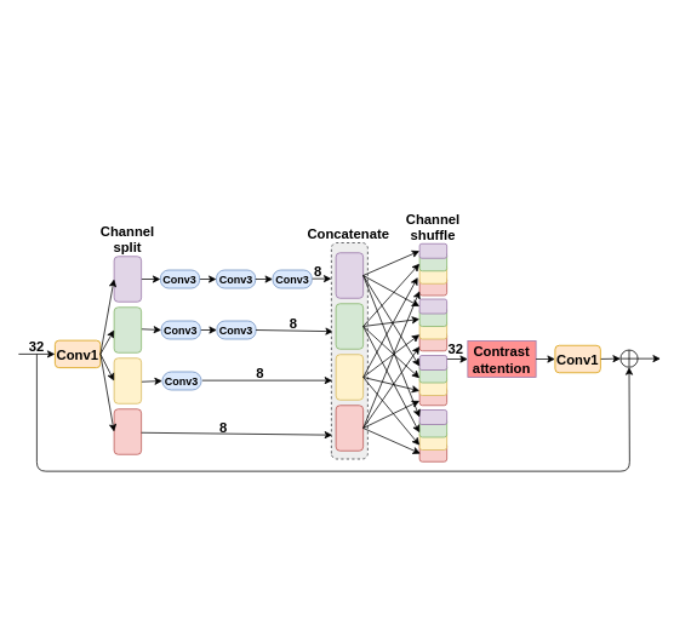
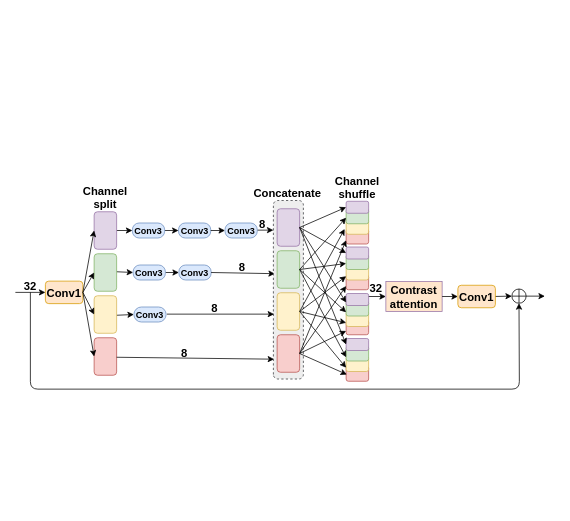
  <mxCell id="0" />
  <mxCell id="1" parent="0" />
  <mxCell id="2" value="" style="group;rotation=-90;" parent="1" vertex="1" connectable="0"><mxGeometry x="150" y="20.5" width="566" height="651" as="geometry" /></mxCell>
  <mxCell id="3" value="" style="rounded=1;whiteSpace=wrap;html=1;fillColor=#f8cecc;strokeColor=#b85450;rotation=-90;" parent="2" vertex="1"><mxGeometry x="-35" y="439" width="50" height="30" as="geometry" /></mxCell>
  <mxCell id="4" value="" style="endArrow=classic;html=1;exitX=0.5;exitY=1;exitDx=0;exitDy=0;strokeWidth=1;entryX=0.111;entryY=0.025;entryDx=0;entryDy=0;entryPerimeter=0;" parent="2" target="32" edge="1"><mxGeometry width="50" height="50" relative="1" as="geometry"><mxPoint x="5" y="455" as="sourcePoint" /><mxPoint x="190" y="467.5" as="targetPoint" /></mxGeometry></mxCell>
  <mxCell id="5" value="" style="endArrow=classic;html=1;exitX=0.022;exitY=1.1;exitDx=0;exitDy=0;exitPerimeter=0;strokeWidth=1;entryX=0;entryY=0.5;entryDx=0;entryDy=0;" parent="2" target="6" edge="1"><mxGeometry width="50" height="50" relative="1" as="geometry"><mxPoint x="5" y="399" as="sourcePoint" /><mxPoint x="35" y="398" as="targetPoint" /></mxGeometry></mxCell>
  <mxCell id="6" value="&lt;b&gt;Conv3&lt;/b&gt;" style="rounded=1;whiteSpace=wrap;html=1;fillColor=#dae8fc;strokeColor=#6c8ebf;arcSize=50;rotation=0;" parent="2" vertex="1"><mxGeometry x="28" y="388" width="43" height="20" as="geometry" /></mxCell>
  <mxCell id="7" value="" style="endArrow=classic;html=1;exitX=0.022;exitY=1.1;exitDx=0;exitDy=0;exitPerimeter=0;strokeWidth=1;entryX=0;entryY=0.5;entryDx=0;entryDy=0;" parent="2" target="18" edge="1"><mxGeometry width="50" height="50" relative="1" as="geometry"><mxPoint x="5" y="341" as="sourcePoint" /><mxPoint x="35" y="340" as="targetPoint" /></mxGeometry></mxCell>
  <mxCell id="8" value="" style="endArrow=classic;html=1;exitX=0.5;exitY=1;exitDx=0;exitDy=0;strokeWidth=1;entryX=0;entryY=0.5;entryDx=0;entryDy=0;" parent="2" source="17" target="19" edge="1"><mxGeometry width="50" height="50" relative="1" as="geometry"><mxPoint x="15" y="323" as="sourcePoint" /><mxPoint x="33" y="323" as="targetPoint" /></mxGeometry></mxCell>
  <mxCell id="9" value="" style="endArrow=classic;html=1;strokeWidth=1;entryX=0;entryY=0.5;entryDx=0;entryDy=0;exitX=1;exitY=0.5;exitDx=0;exitDy=0;" parent="2" source="19" target="10" edge="1"><mxGeometry width="50" height="50" relative="1" as="geometry"><mxPoint x="60" y="237.5" as="sourcePoint" /><mxPoint x="92" y="328.5" as="targetPoint" /></mxGeometry></mxCell>
  <mxCell id="10" value="&lt;b&gt;Conv3&lt;/b&gt;" style="rounded=1;whiteSpace=wrap;html=1;fillColor=#dae8fc;strokeColor=#6c8ebf;arcSize=45;rotation=0;" parent="2" vertex="1"><mxGeometry x="87.5" y="276" width="43" height="20" as="geometry" /></mxCell>
  <mxCell id="11" value="" style="endArrow=classic;html=1;strokeWidth=1;entryX=0;entryY=0.5;entryDx=0;entryDy=0;exitX=1;exitY=0.5;exitDx=0;exitDy=0;" parent="2" source="18" target="12" edge="1"><mxGeometry width="50" height="50" relative="1" as="geometry"><mxPoint x="100" y="317.5" as="sourcePoint" /><mxPoint x="113" y="339.5" as="targetPoint" /></mxGeometry></mxCell>
  <mxCell id="12" value="&lt;b&gt;Conv3&lt;/b&gt;" style="rounded=1;whiteSpace=wrap;html=1;fillColor=#dae8fc;strokeColor=#6c8ebf;arcSize=45;rotation=0;" parent="2" vertex="1"><mxGeometry x="88" y="332" width="43" height="20" as="geometry" /></mxCell>
  <mxCell id="13" value="" style="endArrow=classic;html=1;exitX=1;exitY=0.5;exitDx=0;exitDy=0;strokeWidth=1;entryX=0;entryY=0.5;entryDx=0;entryDy=0;" parent="2" source="10" target="14" edge="1"><mxGeometry width="50" height="50" relative="1" as="geometry"><mxPoint x="200" y="285.5" as="sourcePoint" /><mxPoint x="193" y="328.5" as="targetPoint" /></mxGeometry></mxCell>
  <mxCell id="14" value="&lt;b&gt;Conv3&lt;/b&gt;" style="rounded=1;whiteSpace=wrap;html=1;fillColor=#dae8fc;strokeColor=#6c8ebf;arcSize=45;rotation=0;" parent="2" vertex="1"><mxGeometry x="149.5" y="276" width="43" height="20" as="geometry" /></mxCell>
  <mxCell id="15" value="" style="rounded=1;whiteSpace=wrap;html=1;fillColor=#fff2cc;strokeColor=#d6b656;rotation=-90;" parent="2" vertex="1"><mxGeometry x="-35" y="383" width="50" height="30" as="geometry" /></mxCell>
  <mxCell id="16" value="" style="rounded=1;whiteSpace=wrap;html=1;fillColor=#d5e8d4;strokeColor=#82b366;rotation=-90;" parent="2" vertex="1"><mxGeometry x="-35" y="327" width="50" height="30" as="geometry" /></mxCell>
  <mxCell id="17" value="" style="rounded=1;whiteSpace=wrap;html=1;fillColor=#e1d5e7;strokeColor=#9673a6;rotation=-90;" parent="2" vertex="1"><mxGeometry x="-35" y="271" width="50" height="30" as="geometry" /></mxCell>
  <mxCell id="18" value="&lt;b&gt;Conv3&lt;/b&gt;" style="rounded=1;whiteSpace=wrap;html=1;fillColor=#dae8fc;strokeColor=#6c8ebf;arcSize=45;rotation=0;" parent="2" vertex="1"><mxGeometry x="27" y="332" width="43" height="20" as="geometry" /></mxCell>
  <mxCell id="19" value="&lt;b&gt;Conv3&lt;/b&gt;" style="rounded=1;whiteSpace=wrap;html=1;fillColor=#dae8fc;strokeColor=#6c8ebf;arcSize=45;rotation=0;" parent="2" vertex="1"><mxGeometry x="26" y="276" width="43" height="20" as="geometry" /></mxCell>
  <mxCell id="20" value="" style="endArrow=classic;html=1;exitX=1;exitY=0.5;exitDx=0;exitDy=0;strokeWidth=1;entryX=0.59;entryY=0.05;entryDx=0;entryDy=0;entryPerimeter=0;" parent="2" source="12" target="32" edge="1"><mxGeometry width="50" height="50" relative="1" as="geometry"><mxPoint x="156" y="340" as="sourcePoint" /><mxPoint x="180" y="357.5" as="targetPoint" /></mxGeometry></mxCell>
  <mxCell id="21" value="" style="endArrow=classic;html=1;exitX=0.022;exitY=1.1;exitDx=0;exitDy=0;exitPerimeter=0;strokeWidth=1;entryX=0;entryY=0.5;entryDx=0;entryDy=0;" parent="2" target="22" edge="1"><mxGeometry width="50" height="50" relative="1" as="geometry"><mxPoint x="340" y="374" as="sourcePoint" /><mxPoint x="376" y="340" as="targetPoint" /></mxGeometry></mxCell>
- <mxCell id="22" value="&lt;b&gt;&lt;font style=&quot;font-size: 15px&quot;&gt;Contrast &lt;br&gt;attention&lt;/font&gt;&lt;/b&gt;" style="rounded=0;whiteSpace=wrap;html=1;fillColor=#FF9191;strokeColor=#9673a6;rotation=0;" parent="2" vertex="1"><mxGeometry x="364" y="354" width="75" height="40" as="geometry" /></mxCell>
+ <mxCell id="22" value="&lt;b&gt;&lt;font style=&quot;font-size: 15px&quot;&gt;Contrast &lt;br&gt;attention&lt;/font&gt;&lt;/b&gt;" style="rounded=0;whiteSpace=wrap;html=1;fillColor=#ffe6cc;strokeColor=#9673a6;rotation=0;" parent="2" vertex="1"><mxGeometry x="364" y="354" width="75" height="40" as="geometry" /></mxCell>
  <mxCell id="23" value="" style="shape=orEllipse;perimeter=ellipsePerimeter;whiteSpace=wrap;html=1;backgroundOutline=1;rotation=-90;" parent="2" vertex="1"><mxGeometry x="532" y="364" width="19" height="19" as="geometry" /></mxCell>
  <mxCell id="24" value="" style="endArrow=classic;html=1;strokeWidth=1;entryX=0.5;entryY=0;entryDx=0;entryDy=0;exitX=1;exitY=0.5;exitDx=0;exitDy=0;" parent="2" target="23" edge="1"><mxGeometry width="50" height="50" relative="1" as="geometry"><mxPoint x="506" y="374" as="sourcePoint" /><mxPoint x="508.5" y="229" as="targetPoint" /></mxGeometry></mxCell>
  <mxCell id="25" value="&lt;b&gt;&lt;font style=&quot;font-size: 15px&quot;&gt;Channel&lt;br&gt;split&lt;/font&gt;&lt;/b&gt;" style="rounded=0;whiteSpace=wrap;html=1;strokeColor=none;fillColor=none;rotation=0;" parent="2" vertex="1"><mxGeometry x="-70" y="211" width="120" height="60" as="geometry" /></mxCell>
  <mxCell id="26" value="&lt;b&gt;&lt;font style=&quot;font-size: 15px&quot;&gt;Channel &lt;br&gt;shuffle&lt;/font&gt;&lt;/b&gt;" style="rounded=0;whiteSpace=wrap;html=1;strokeColor=none;fillColor=none;rotation=0;" parent="2" vertex="1"><mxGeometry x="266" y="198" width="120" height="60" as="geometry" /></mxCell>
  <mxCell id="27" value="&lt;b&gt;&lt;font style=&quot;font-size: 15px&quot;&gt;Concatenate&lt;/font&gt;&lt;/b&gt;" style="rounded=0;whiteSpace=wrap;html=1;strokeColor=none;fillColor=none;rotation=0;" parent="2" vertex="1"><mxGeometry x="173" y="205" width="120" height="60" as="geometry" /></mxCell>
  <mxCell id="28" value="" style="endArrow=classic;html=1;strokeWidth=1;exitX=0.5;exitY=1;exitDx=0;exitDy=0;" parent="2" source="23" edge="1"><mxGeometry width="50" height="50" relative="1" as="geometry"><mxPoint x="565" y="367" as="sourcePoint" /><mxPoint x="576" y="373.5" as="targetPoint" /></mxGeometry></mxCell>
  <mxCell id="29" value="&lt;b&gt;&lt;font style=&quot;font-size: 15px&quot;&gt;8&lt;/font&gt;&lt;/b&gt;" style="rounded=0;whiteSpace=wrap;html=1;strokeColor=none;fillColor=none;rotation=0;" parent="2" vertex="1"><mxGeometry x="63" y="431" width="65" height="34" as="geometry" /></mxCell>
  <mxCell id="30" value="&lt;b&gt;&lt;font style=&quot;font-size: 15px&quot;&gt;8&lt;/font&gt;&lt;/b&gt;" style="rounded=0;whiteSpace=wrap;html=1;strokeColor=none;fillColor=none;rotation=0;" parent="2" vertex="1"><mxGeometry x="154.5" y="323.5" width="35" height="21" as="geometry" /></mxCell>
  <mxCell id="31" value="" style="group;rotation=-90;" parent="2" vertex="1" connectable="0"><mxGeometry x="167" y="285" width="241" height="162" as="geometry" /></mxCell>
  <mxCell id="32" value="" style="rounded=1;whiteSpace=wrap;html=1;fillColor=#eeeeee;dashed=1;strokeColor=#36393d;rotation=-90;" parent="31" vertex="1"><mxGeometry x="-52" y="60" width="238" height="40" as="geometry" /></mxCell>
  <mxCell id="33" value="" style="endArrow=classic;html=1;strokeWidth=1;" parent="31" edge="1"><mxGeometry width="50" height="50" relative="1" as="geometry"><mxPoint x="26" y="0.5" as="sourcePoint" /><mxPoint x="47" y="0.5" as="targetPoint" /></mxGeometry></mxCell>
  <mxCell id="34" value="" style="rounded=1;whiteSpace=wrap;html=1;fillColor=#f8cecc;strokeColor=#b85450;rotation=-90;" parent="31" vertex="1"><mxGeometry x="149" y="177" width="20" height="30" as="geometry" /></mxCell>
  <mxCell id="35" value="" style="rounded=1;whiteSpace=wrap;html=1;fillColor=#fff2cc;strokeColor=#d6b656;rotation=-90;" parent="31" vertex="1"><mxGeometry x="149" y="164" width="20" height="30" as="geometry" /></mxCell>
  <mxCell id="36" value="" style="rounded=1;whiteSpace=wrap;html=1;fillColor=#d5e8d4;strokeColor=#82b366;rotation=-90;" parent="31" vertex="1"><mxGeometry x="149" y="150" width="20" height="30" as="geometry" /></mxCell>
  <mxCell id="37" value="" style="rounded=1;whiteSpace=wrap;html=1;fillColor=#e1d5e7;strokeColor=#9673a6;rotation=-90;" parent="31" vertex="1"><mxGeometry x="151" y="138" width="16" height="30" as="geometry" /></mxCell>
  <mxCell id="38" value="" style="rounded=1;whiteSpace=wrap;html=1;fillColor=#f8cecc;strokeColor=#b85450;rotation=-90;" parent="31" vertex="1"><mxGeometry x="149" y="115" width="20" height="30" as="geometry" /></mxCell>
  <mxCell id="39" value="" style="rounded=1;whiteSpace=wrap;html=1;fillColor=#fff2cc;strokeColor=#d6b656;rotation=-90;" parent="31" vertex="1"><mxGeometry x="149" y="104" width="20" height="30" as="geometry" /></mxCell>
  <mxCell id="40" value="" style="rounded=1;whiteSpace=wrap;html=1;fillColor=#d5e8d4;strokeColor=#82b366;rotation=-90;" parent="31" vertex="1"><mxGeometry x="149" y="90" width="20" height="30" as="geometry" /></mxCell>
  <mxCell id="41" value="" style="rounded=1;whiteSpace=wrap;html=1;fillColor=#e1d5e7;strokeColor=#9673a6;rotation=-90;" parent="31" vertex="1"><mxGeometry x="151" y="78" width="16" height="30" as="geometry" /></mxCell>
  <mxCell id="42" value="" style="rounded=1;whiteSpace=wrap;html=1;fillColor=#f8cecc;strokeColor=#b85450;rotation=-90;" parent="31" vertex="1"><mxGeometry x="149" y="55" width="20" height="30" as="geometry" /></mxCell>
  <mxCell id="43" value="" style="rounded=1;whiteSpace=wrap;html=1;fillColor=#fff2cc;strokeColor=#d6b656;rotation=-90;" parent="31" vertex="1"><mxGeometry x="149" y="42" width="20" height="30" as="geometry" /></mxCell>
  <mxCell id="44" value="" style="rounded=1;whiteSpace=wrap;html=1;fillColor=#d5e8d4;strokeColor=#82b366;rotation=-90;" parent="31" vertex="1"><mxGeometry x="149" y="28" width="20" height="30" as="geometry" /></mxCell>
  <mxCell id="45" value="" style="rounded=1;whiteSpace=wrap;html=1;fillColor=#e1d5e7;strokeColor=#9673a6;rotation=-90;" parent="31" vertex="1"><mxGeometry x="151" y="16" width="16" height="30" as="geometry" /></mxCell>
  <mxCell id="46" value="" style="rounded=1;whiteSpace=wrap;html=1;fillColor=#f8cecc;strokeColor=#b85450;rotation=-90;" parent="31" vertex="1"><mxGeometry x="149" y="-6" width="20" height="30" as="geometry" /></mxCell>
  <mxCell id="47" value="" style="rounded=1;whiteSpace=wrap;html=1;fillColor=#fff2cc;strokeColor=#d6b656;rotation=-90;" parent="31" vertex="1"><mxGeometry x="149" y="-19" width="20" height="30" as="geometry" /></mxCell>
  <mxCell id="48" value="" style="rounded=1;whiteSpace=wrap;html=1;fillColor=#d5e8d4;strokeColor=#82b366;rotation=-90;" parent="31" vertex="1"><mxGeometry x="149" y="-33" width="20" height="30" as="geometry" /></mxCell>
  <mxCell id="49" value="" style="rounded=1;whiteSpace=wrap;html=1;fillColor=#e1d5e7;strokeColor=#9673a6;rotation=-90;" parent="31" vertex="1"><mxGeometry x="151" y="-45" width="16" height="30" as="geometry" /></mxCell>
  <mxCell id="50" value="" style="endArrow=classic;html=1;strokeWidth=1;exitX=0.5;exitY=1;exitDx=0;exitDy=0;entryX=-0.2;entryY=0.033;entryDx=0;entryDy=0;entryPerimeter=0;" parent="31" source="52" target="35" edge="1"><mxGeometry width="50" height="50" relative="1" as="geometry"><mxPoint x="97" y="169" as="sourcePoint" /><mxPoint x="362" y="202" as="targetPoint" /></mxGeometry></mxCell>
  <mxCell id="51" value="" style="endArrow=classic;html=1;strokeWidth=1;exitX=0.5;exitY=1;exitDx=0;exitDy=0;entryX=0.25;entryY=0;entryDx=0;entryDy=0;" parent="31" source="53" target="35" edge="1"><mxGeometry width="50" height="50" relative="1" as="geometry"><mxPoint x="75" y="109" as="sourcePoint" /><mxPoint x="122" y="173" as="targetPoint" /></mxGeometry></mxCell>
  <mxCell id="52" value="" style="rounded=1;whiteSpace=wrap;html=1;fillColor=#f8cecc;strokeColor=#b85450;rotation=-90;" parent="31" vertex="1"><mxGeometry x="42" y="150" width="50" height="30" as="geometry" /></mxCell>
  <mxCell id="53" value="" style="rounded=1;whiteSpace=wrap;html=1;fillColor=#fff2cc;strokeColor=#d6b656;rotation=-90;" parent="31" vertex="1"><mxGeometry x="42" y="94" width="50" height="30" as="geometry" /></mxCell>
  <mxCell id="54" value="" style="rounded=1;whiteSpace=wrap;html=1;fillColor=#d5e8d4;strokeColor=#82b366;rotation=-90;" parent="31" vertex="1"><mxGeometry x="42" y="38" width="50" height="30" as="geometry" /></mxCell>
  <mxCell id="55" value="" style="rounded=1;whiteSpace=wrap;html=1;fillColor=#e1d5e7;strokeColor=#9673a6;rotation=-90;" parent="31" vertex="1"><mxGeometry x="42" y="-18" width="50" height="30" as="geometry" /></mxCell>
  <mxCell id="56" value="" style="endArrow=classic;html=1;strokeWidth=1;exitX=0.5;exitY=1;exitDx=0;exitDy=0;entryX=0.25;entryY=0;entryDx=0;entryDy=0;" parent="31" source="54" target="36" edge="1"><mxGeometry width="50" height="50" relative="1" as="geometry"><mxPoint x="412" y="232" as="sourcePoint" /><mxPoint x="142" y="165" as="targetPoint" /></mxGeometry></mxCell>
  <mxCell id="57" value="" style="endArrow=classic;html=1;strokeWidth=1;exitX=0.5;exitY=1;exitDx=0;exitDy=0;entryX=0.5;entryY=0;entryDx=0;entryDy=0;" parent="31" source="55" target="37" edge="1"><mxGeometry width="50" height="50" relative="1" as="geometry"><mxPoint x="412" y="232" as="sourcePoint" /><mxPoint x="362" y="182" as="targetPoint" /></mxGeometry></mxCell>
  <mxCell id="58" value="" style="endArrow=classic;html=1;strokeWidth=1;exitX=0.5;exitY=1;exitDx=0;exitDy=0;entryX=0.25;entryY=0;entryDx=0;entryDy=0;" parent="31" source="52" target="38" edge="1"><mxGeometry width="50" height="50" relative="1" as="geometry"><mxPoint x="412" y="232" as="sourcePoint" /><mxPoint x="362" y="182" as="targetPoint" /></mxGeometry></mxCell>
  <mxCell id="59" value="" style="endArrow=classic;html=1;strokeWidth=1;exitX=0.5;exitY=1;exitDx=0;exitDy=0;entryX=0.25;entryY=0;entryDx=0;entryDy=0;" parent="31" source="52" target="42" edge="1"><mxGeometry width="50" height="50" relative="1" as="geometry"><mxPoint x="412" y="232" as="sourcePoint" /><mxPoint x="362" y="182" as="targetPoint" /></mxGeometry></mxCell>
  <mxCell id="60" value="" style="endArrow=classic;html=1;strokeWidth=1;exitX=0.5;exitY=1;exitDx=0;exitDy=0;entryX=0.25;entryY=0;entryDx=0;entryDy=0;" parent="31" source="52" target="46" edge="1"><mxGeometry width="50" height="50" relative="1" as="geometry"><mxPoint x="412" y="232" as="sourcePoint" /><mxPoint x="362" y="182" as="targetPoint" /></mxGeometry></mxCell>
  <mxCell id="61" value="" style="endArrow=classic;html=1;strokeWidth=1;exitX=0.5;exitY=1;exitDx=0;exitDy=0;entryX=0.25;entryY=0;entryDx=0;entryDy=0;" parent="31" source="53" target="39" edge="1"><mxGeometry width="50" height="50" relative="1" as="geometry"><mxPoint x="412" y="232" as="sourcePoint" /><mxPoint x="362" y="182" as="targetPoint" /></mxGeometry></mxCell>
  <mxCell id="62" value="" style="endArrow=classic;html=1;strokeWidth=1;exitX=0.5;exitY=1;exitDx=0;exitDy=0;" parent="31" source="53" edge="1"><mxGeometry width="50" height="50" relative="1" as="geometry"><mxPoint x="412" y="232" as="sourcePoint" /><mxPoint x="144" y="62" as="targetPoint" /></mxGeometry></mxCell>
  <mxCell id="63" value="" style="endArrow=classic;html=1;strokeWidth=1;exitX=0.5;exitY=1;exitDx=0;exitDy=0;" parent="31" source="53" edge="1"><mxGeometry width="50" height="50" relative="1" as="geometry"><mxPoint x="82" y="106" as="sourcePoint" /><mxPoint x="142" y="-1" as="targetPoint" /></mxGeometry></mxCell>
  <mxCell id="64" value="" style="endArrow=classic;html=1;strokeWidth=1;exitX=0.5;exitY=1;exitDx=0;exitDy=0;entryX=0.25;entryY=0;entryDx=0;entryDy=0;" parent="31" source="54" target="40" edge="1"><mxGeometry width="50" height="50" relative="1" as="geometry"><mxPoint x="412" y="232" as="sourcePoint" /><mxPoint x="362" y="182" as="targetPoint" /></mxGeometry></mxCell>
  <mxCell id="65" value="" style="endArrow=classic;html=1;strokeWidth=1;exitX=0.5;exitY=1;exitDx=0;exitDy=0;entryX=1.1;entryY=0;entryDx=0;entryDy=0;entryPerimeter=0;" parent="31" source="54" target="43" edge="1"><mxGeometry width="50" height="50" relative="1" as="geometry"><mxPoint x="412" y="232" as="sourcePoint" /><mxPoint x="362" y="182" as="targetPoint" /></mxGeometry></mxCell>
  <mxCell id="66" value="" style="endArrow=classic;html=1;strokeWidth=1;exitX=0.5;exitY=1;exitDx=0;exitDy=0;entryX=1.1;entryY=0;entryDx=0;entryDy=0;entryPerimeter=0;" parent="31" source="54" target="47" edge="1"><mxGeometry width="50" height="50" relative="1" as="geometry"><mxPoint x="412" y="232" as="sourcePoint" /><mxPoint x="362" y="182" as="targetPoint" /></mxGeometry></mxCell>
  <mxCell id="67" value="" style="endArrow=classic;html=1;strokeWidth=1;exitX=0.5;exitY=1;exitDx=0;exitDy=0;entryX=0.25;entryY=0;entryDx=0;entryDy=0;" parent="31" source="55" target="41" edge="1"><mxGeometry width="50" height="50" relative="1" as="geometry"><mxPoint x="412" y="232" as="sourcePoint" /><mxPoint x="142" y="92" as="targetPoint" /></mxGeometry></mxCell>
  <mxCell id="68" value="" style="endArrow=classic;html=1;strokeWidth=1;exitX=0.5;exitY=1;exitDx=0;exitDy=0;entryX=0.5;entryY=0;entryDx=0;entryDy=0;" parent="31" source="55" target="45" edge="1"><mxGeometry width="50" height="50" relative="1" as="geometry"><mxPoint x="412" y="232" as="sourcePoint" /><mxPoint x="362" y="182" as="targetPoint" /></mxGeometry></mxCell>
  <mxCell id="69" value="" style="endArrow=classic;html=1;strokeWidth=1;exitX=0.5;exitY=1;exitDx=0;exitDy=0;entryX=0.5;entryY=0;entryDx=0;entryDy=0;" parent="31" source="55" target="49" edge="1"><mxGeometry width="50" height="50" relative="1" as="geometry"><mxPoint x="412" y="232" as="sourcePoint" /><mxPoint x="362" y="182" as="targetPoint" /></mxGeometry></mxCell>
  <mxCell id="70" value="" style="endArrow=classic;html=1;strokeWidth=1;" parent="31" edge="1"><mxGeometry width="50" height="50" relative="1" as="geometry"><mxPoint x="-95" y="112.5" as="sourcePoint" /><mxPoint x="48" y="112.5" as="targetPoint" /></mxGeometry></mxCell>
  <mxCell id="71" value="&lt;span style=&quot;font-size: 15px&quot;&gt;&lt;b&gt;32&lt;/b&gt;&lt;/span&gt;" style="rounded=0;whiteSpace=wrap;html=1;strokeColor=none;fillColor=none;rotation=0;" parent="31" vertex="1"><mxGeometry x="149" y="60" width="70" height="35" as="geometry" /></mxCell>
  <mxCell id="72" value="&lt;b&gt;&lt;font style=&quot;font-size: 15px&quot;&gt;Conv1&lt;/font&gt;&lt;/b&gt;" style="rounded=1;whiteSpace=wrap;html=1;fillColor=#ffe6cc;strokeColor=#d79b00;rotation=0;" parent="2" vertex="1"><mxGeometry x="460" y="359" width="50" height="30" as="geometry" /></mxCell>
  <mxCell id="73" value="" style="endArrow=classic;html=1;exitX=1;exitY=0.5;exitDx=0;exitDy=0;strokeWidth=1;entryX=0;entryY=0.5;entryDx=0;entryDy=0;" parent="2" source="22" target="72" edge="1"><mxGeometry width="50" height="50" relative="1" as="geometry"><mxPoint x="403" y="555" as="sourcePoint" /><mxPoint x="433" y="554" as="targetPoint" /></mxGeometry></mxCell>
  <mxCell id="74" value="&lt;b&gt;&lt;font style=&quot;font-size: 15px&quot;&gt;8&lt;/font&gt;&lt;/b&gt;" style="rounded=0;whiteSpace=wrap;html=1;strokeColor=none;fillColor=none;rotation=0;" parent="2" vertex="1"><mxGeometry x="116" y="375" width="40" height="28" as="geometry" /></mxCell>
  <mxCell id="75" value="&lt;b&gt;&lt;font style=&quot;font-size: 15px&quot;&gt;8&lt;/font&gt;&lt;/b&gt;" style="rounded=0;whiteSpace=wrap;html=1;strokeColor=none;fillColor=none;rotation=0;" parent="2" vertex="1"><mxGeometry x="185" y="265" width="29" height="24" as="geometry" /></mxCell>
  <mxCell id="76" value="&lt;b&gt;&lt;font style=&quot;font-size: 15px&quot;&gt;Conv1&lt;/font&gt;&lt;/b&gt;" style="rounded=1;whiteSpace=wrap;html=1;fillColor=#ffe6cc;strokeColor=#d79b00;rotation=0;" parent="1" vertex="1"><mxGeometry x="60" y="374" width="50" height="30" as="geometry" /></mxCell>
  <mxCell id="77" value="" style="endArrow=classic;html=1;strokeWidth=1;entryX=0.5;entryY=0;entryDx=0;entryDy=0;exitX=1;exitY=0.5;exitDx=0;exitDy=0;" parent="1" source="76" target="15" edge="1"><mxGeometry width="50" height="50" relative="1" as="geometry"><mxPoint x="35" y="297" as="sourcePoint" /><mxPoint x="92" y="84" as="targetPoint" /></mxGeometry></mxCell>
  <mxCell id="78" value="" style="endArrow=classic;html=1;strokeWidth=1;exitX=1;exitY=0.5;exitDx=0;exitDy=0;entryX=0.5;entryY=0;entryDx=0;entryDy=0;" parent="1" source="76" target="16" edge="1"><mxGeometry width="50" height="50" relative="1" as="geometry"><mxPoint x="712" y="534" as="sourcePoint" /><mxPoint x="132" y="354" as="targetPoint" /></mxGeometry></mxCell>
  <mxCell id="79" value="" style="endArrow=classic;html=1;strokeWidth=1;exitX=1;exitY=0.5;exitDx=0;exitDy=0;entryX=0.5;entryY=0;entryDx=0;entryDy=0;" parent="1" source="76" target="17" edge="1"><mxGeometry width="50" height="50" relative="1" as="geometry"><mxPoint x="712" y="534" as="sourcePoint" /><mxPoint x="662" y="484" as="targetPoint" /></mxGeometry></mxCell>
  <mxCell id="80" value="" style="endArrow=classic;html=1;exitX=1;exitY=0.5;exitDx=0;exitDy=0;strokeWidth=1;entryX=0.5;entryY=0;entryDx=0;entryDy=0;" parent="1" source="76" target="3" edge="1"><mxGeometry width="50" height="50" relative="1" as="geometry"><mxPoint x="102" y="387" as="sourcePoint" /><mxPoint x="132" y="387" as="targetPoint" /></mxGeometry></mxCell>
  <mxCell id="81" value="" style="endArrow=classic;html=1;strokeWidth=1;entryX=0;entryY=0.5;entryDx=0;entryDy=0;" parent="1" target="76" edge="1"><mxGeometry width="50" height="50" relative="1" as="geometry"><mxPoint x="20" y="389" as="sourcePoint" /><mxPoint x="25" y="404" as="targetPoint" /></mxGeometry></mxCell>
  <mxCell id="82" value="&lt;b&gt;&lt;font style=&quot;font-size: 15px&quot;&gt;32&lt;/font&gt;&lt;/b&gt;" style="rounded=0;whiteSpace=wrap;html=1;strokeColor=none;fillColor=none;rotation=0;" parent="1" vertex="1"><mxGeometry x="20" y="362" width="40" height="35" as="geometry" /></mxCell>
  <mxCell id="83" value="" style="endArrow=classic;html=1;strokeWidth=1;spacing=0;entryX=0;entryY=0.5;entryDx=0;entryDy=0;" parent="1" target="23" edge="1"><mxGeometry width="50" height="50" relative="1" as="geometry"><mxPoint x="40" y="389" as="sourcePoint" /><mxPoint x="654" y="619" as="targetPoint" /><Array as="points"><mxPoint x="40" y="518" /><mxPoint x="692" y="518" /></Array></mxGeometry></mxCell>
